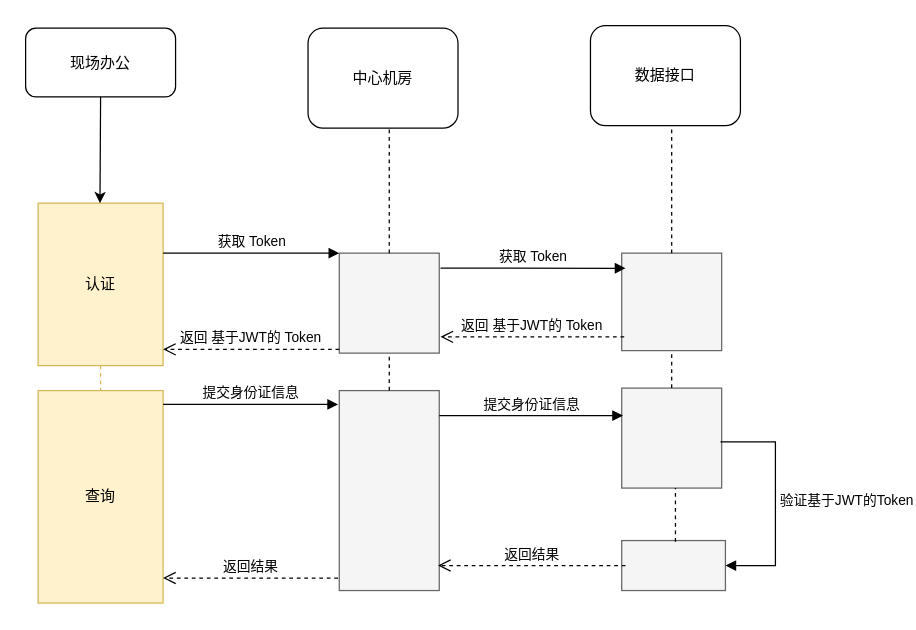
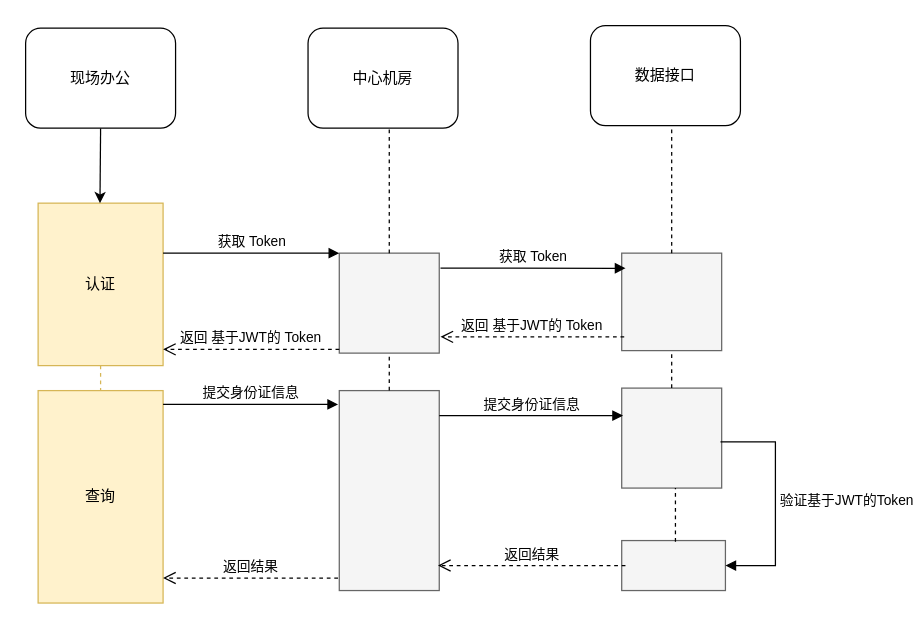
  <mxCell id="0" />
  <mxCell id="1" parent="0" />
  <mxCell id="2" value="认证" style="shape=umlLifeline;perimeter=lifelinePerimeter;whiteSpace=wrap;html=1;container=1;collapsible=0;recursiveResize=0;outlineConnect=0;size=130;fillColor=#fff2cc;strokeColor=#d6b656;" vertex="1" parent="1"><mxGeometry x="30" y="162" width="100" height="270" as="geometry" /></mxCell>
  <mxCell id="3" value="" style="endArrow=classic;html=1;exitX=0.5;exitY=1;exitDx=0;exitDy=0;" edge="1" parent="1" source="9"><mxGeometry width="50" height="50" relative="1" as="geometry"><mxPoint x="79.5" y="92" as="sourcePoint" /><mxPoint x="79.5" y="162" as="targetPoint" /></mxGeometry></mxCell>
  <mxCell id="4" value="中心机房" style="shape=ext;rounded=1;html=1;whiteSpace=wrap;" vertex="1" parent="1"><mxGeometry x="246" y="22" width="120" height="80" as="geometry" /></mxCell>
  <mxCell id="5" value="" style="html=1;points=[];perimeter=orthogonalPerimeter;fillColor=#f5f5f5;strokeColor=#666666;fontColor=#333333;" vertex="1" parent="1"><mxGeometry x="271" y="202" width="80" height="80" as="geometry" /></mxCell>
  <mxCell id="6" value="获取 Token" style="html=1;verticalAlign=bottom;endArrow=block;entryX=0;entryY=0;exitX=1;exitY=0.148;exitDx=0;exitDy=0;exitPerimeter=0;" edge="1" target="5" parent="1" source="2"><mxGeometry relative="1" as="geometry"><mxPoint x="150" y="202" as="sourcePoint" /></mxGeometry></mxCell>
  <mxCell id="7" value="返回 基于JWT的 Token" style="html=1;verticalAlign=bottom;endArrow=open;dashed=1;endSize=8;entryX=1;entryY=0.048;entryDx=0;entryDy=0;entryPerimeter=0;" edge="1" parent="1"><mxGeometry relative="1" as="geometry"><mxPoint x="130" y="279" as="targetPoint" /><mxPoint x="271" y="279" as="sourcePoint" /></mxGeometry></mxCell>
  <mxCell id="8" value="" style="endArrow=none;dashed=1;html=1;" edge="1" parent="1" source="5"><mxGeometry width="50" height="50" relative="1" as="geometry"><mxPoint x="261" y="152" as="sourcePoint" /><mxPoint x="311" y="102" as="targetPoint" /></mxGeometry></mxCell>
- <mxCell id="9" value="现场办公" style="shape=ext;rounded=1;html=1;whiteSpace=wrap;" vertex="1" parent="1"><mxGeometry x="20" y="22" width="120" height="55" as="geometry" /></mxCell>
+ <mxCell id="9" value="现场办公" style="shape=ext;rounded=1;html=1;whiteSpace=wrap;" vertex="1" parent="1"><mxGeometry x="20" y="22" width="120" height="80" as="geometry" /></mxCell>
  <mxCell id="10" value="查询" style="shape=umlLifeline;perimeter=lifelinePerimeter;whiteSpace=wrap;html=1;container=1;collapsible=0;recursiveResize=0;outlineConnect=0;size=210;fillColor=#fff2cc;strokeColor=#d6b656;" vertex="1" parent="1"><mxGeometry x="30" y="312" width="100" height="170" as="geometry" /></mxCell>
  <mxCell id="11" value="" style="html=1;points=[];perimeter=orthogonalPerimeter;fillColor=#f5f5f5;strokeColor=#666666;fontColor=#333333;" vertex="1" parent="1"><mxGeometry x="271" y="312" width="80" height="160" as="geometry" /></mxCell>
  <mxCell id="12" value="" style="endArrow=none;dashed=1;html=1;" edge="1" parent="1" source="11"><mxGeometry width="50" height="50" relative="1" as="geometry"><mxPoint x="261" y="322" as="sourcePoint" /><mxPoint x="311" y="282" as="targetPoint" /></mxGeometry></mxCell>
  <mxCell id="13" value="提交身份证信息" style="html=1;verticalAlign=bottom;endArrow=block;entryX=-0.012;entryY=0.069;entryDx=0;entryDy=0;entryPerimeter=0;" edge="1" parent="1" target="11"><mxGeometry width="80" relative="1" as="geometry"><mxPoint x="130" y="323" as="sourcePoint" /><mxPoint x="210" y="322" as="targetPoint" /></mxGeometry></mxCell>
  <mxCell id="14" value="数据接口" style="shape=ext;rounded=1;html=1;whiteSpace=wrap;" vertex="1" parent="1"><mxGeometry x="472" y="20" width="120" height="80" as="geometry" /></mxCell>
  <mxCell id="15" value="" style="html=1;points=[];perimeter=orthogonalPerimeter;fillColor=#f5f5f5;strokeColor=#666666;fontColor=#333333;" vertex="1" parent="1"><mxGeometry x="497" y="202" width="80" height="78" as="geometry" /></mxCell>
  <mxCell id="16" value="" style="endArrow=none;dashed=1;html=1;" edge="1" parent="1" source="15"><mxGeometry width="50" height="50" relative="1" as="geometry"><mxPoint x="487" y="150" as="sourcePoint" /><mxPoint x="537" y="100" as="targetPoint" /></mxGeometry></mxCell>
  <mxCell id="17" value="" style="html=1;points=[];perimeter=orthogonalPerimeter;fillColor=#f5f5f5;strokeColor=#666666;fontColor=#333333;" vertex="1" parent="1"><mxGeometry x="497" y="310" width="80" height="80" as="geometry" /></mxCell>
  <mxCell id="18" value="" style="endArrow=none;dashed=1;html=1;" edge="1" parent="1" source="17"><mxGeometry width="50" height="50" relative="1" as="geometry"><mxPoint x="487" y="320" as="sourcePoint" /><mxPoint x="537" y="280" as="targetPoint" /></mxGeometry></mxCell>
  <mxCell id="19" value="获取 Token" style="html=1;verticalAlign=bottom;endArrow=block;entryX=0.038;entryY=0.014;exitX=1;exitY=0.148;exitDx=0;exitDy=0;exitPerimeter=0;entryDx=0;entryDy=0;entryPerimeter=0;" edge="1" parent="1"><mxGeometry relative="1" as="geometry"><mxPoint x="352" y="214.03" as="sourcePoint" /><mxPoint x="500.04" y="214.092" as="targetPoint" /></mxGeometry></mxCell>
  <mxCell id="20" value="返回 基于JWT的 Token" style="html=1;verticalAlign=bottom;endArrow=open;dashed=1;endSize=8;exitX=0.025;exitY=0.897;entryX=1;entryY=0.059;entryDx=0;entryDy=0;entryPerimeter=0;exitDx=0;exitDy=0;exitPerimeter=0;" edge="1" parent="1"><mxGeometry relative="1" as="geometry"><mxPoint x="352" y="269" as="targetPoint" /><mxPoint x="499" y="268.966" as="sourcePoint" /></mxGeometry></mxCell>
  <mxCell id="21" value="提交身份证信息" style="html=1;verticalAlign=bottom;endArrow=block;entryX=0.013;entryY=0.275;entryDx=0;entryDy=0;entryPerimeter=0;" edge="1" parent="1" target="17"><mxGeometry width="80" relative="1" as="geometry"><mxPoint x="351" y="332" as="sourcePoint" /><mxPoint x="492" y="332" as="targetPoint" /></mxGeometry></mxCell>
  <mxCell id="22" value="" style="html=1;points=[];perimeter=orthogonalPerimeter;fillColor=#f5f5f5;strokeColor=#666666;fontColor=#333333;" vertex="1" parent="1"><mxGeometry x="497" y="432" width="83" height="40" as="geometry" /></mxCell>
  <mxCell id="23" value="验证基于JWT的Token" style="edgeStyle=orthogonalEdgeStyle;html=1;align=left;spacingLeft=2;endArrow=block;rounded=0;exitX=0.988;exitY=0.538;exitDx=0;exitDy=0;exitPerimeter=0;" edge="1" parent="1" source="17"><mxGeometry relative="1" as="geometry"><mxPoint x="600" y="352" as="sourcePoint" /><Array as="points"><mxPoint x="620" y="353" /><mxPoint x="620" y="452" /><mxPoint x="580" y="452" /></Array><mxPoint x="580" y="452" as="targetPoint" /></mxGeometry></mxCell>
  <mxCell id="24" value="返回结果" style="html=1;verticalAlign=bottom;endArrow=open;dashed=1;endSize=8;exitX=0.036;exitY=0.5;exitDx=0;exitDy=0;exitPerimeter=0;" edge="1" parent="1" source="22"><mxGeometry relative="1" as="geometry"><mxPoint x="490" y="452" as="sourcePoint" /><mxPoint x="350" y="452" as="targetPoint" /></mxGeometry></mxCell>
  <mxCell id="25" value="" style="endArrow=none;dashed=1;html=1;" edge="1" parent="1"><mxGeometry width="50" height="50" relative="1" as="geometry"><mxPoint x="540" y="433" as="sourcePoint" /><mxPoint x="540" y="390" as="targetPoint" /></mxGeometry></mxCell>
  <mxCell id="26" value="返回结果" style="html=1;verticalAlign=bottom;endArrow=open;dashed=1;endSize=8;" edge="1" parent="1"><mxGeometry relative="1" as="geometry"><mxPoint x="270" y="462" as="sourcePoint" /><mxPoint x="130" y="462" as="targetPoint" /></mxGeometry></mxCell>
